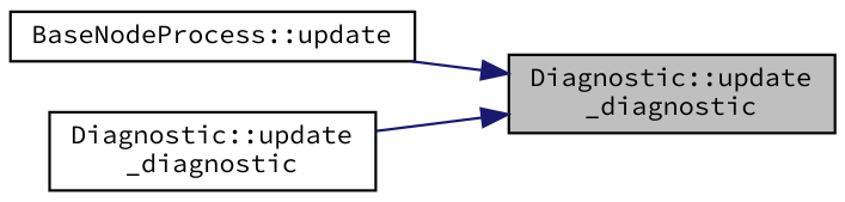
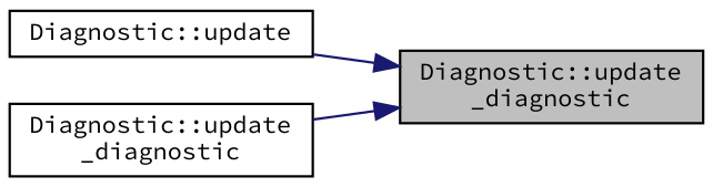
  digraph {
    rankdir=RL
    fontname="Source Code Pro"
    node [color=black fillcolor=white fontname="Source Code Pro" fontsize=10 shape=record style=filled]
    edge [color=midnightblue dir=back fontname="Source Code Pro" fontsize=10 labelfontname=Helvetica labelfontsize=10 style=solid]
    n1 [fillcolor=grey75 fontcolor=black height=0.2 label="Diagnostic::update\l_diagnostic" width=0.4]
-   n2 [height=0.2 label="BaseNodeProcess::update" width=0.4]
+   n2 [height=0.2 label="Diagnostic::update" width=0.4]
    n3 [height=0.2 label="Diagnostic::update\l_diagnostic" width=0.4]
    n1 -> n2
    n1 -> n3
  }
